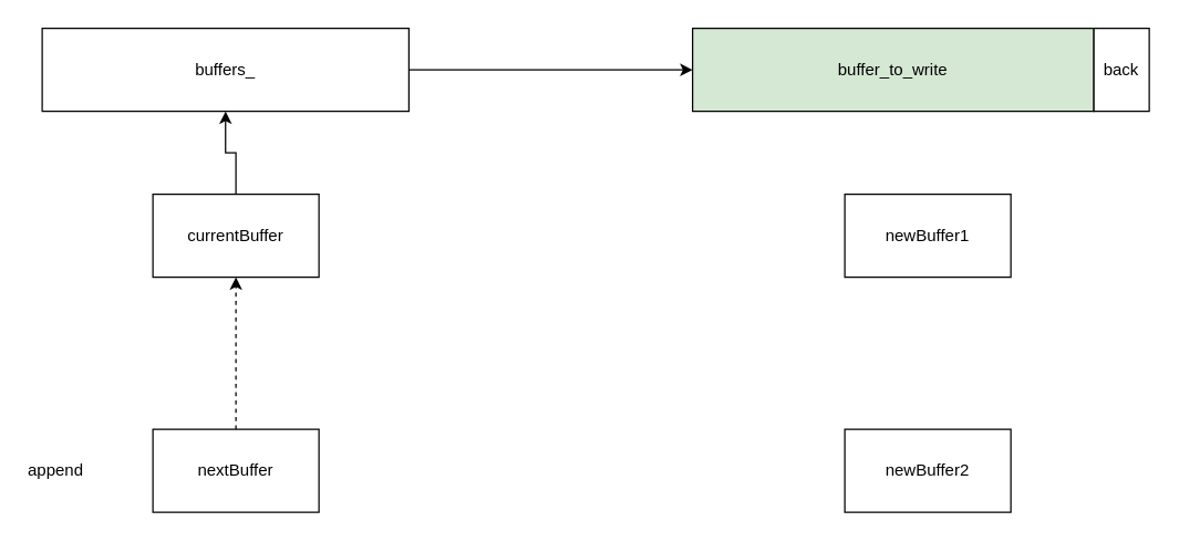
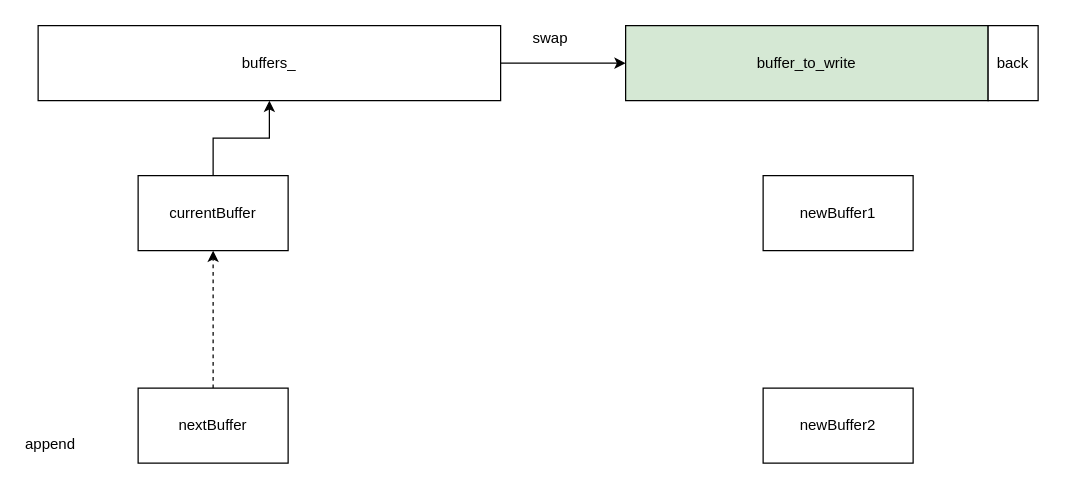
  <mxCell id="0" />
  <mxCell id="1" parent="0" />
  <mxCell id="2" style="edgeStyle=orthogonalEdgeStyle;rounded=0;orthogonalLoop=1;jettySize=auto;html=1;exitX=0.5;exitY=0;exitDx=0;exitDy=0;entryX=0.5;entryY=1;entryDx=0;entryDy=0;" edge="1" parent="1" source="3" target="10"><mxGeometry relative="1" as="geometry" /></mxCell>
  <mxCell id="3" value="currentBuffer" style="rounded=0;whiteSpace=wrap;html=1;" parent="1" vertex="1"><mxGeometry x="110" y="140" width="120" height="60" as="geometry" /></mxCell>
  <mxCell id="4" style="edgeStyle=orthogonalEdgeStyle;rounded=0;orthogonalLoop=1;jettySize=auto;html=1;dashed=1;" edge="1" parent="1" source="5" target="3"><mxGeometry relative="1" as="geometry" /></mxCell>
  <mxCell id="5" value="nextBuffer" style="rounded=0;whiteSpace=wrap;html=1;" parent="1" vertex="1"><mxGeometry x="110" y="310" width="120" height="60" as="geometry" /></mxCell>
  <mxCell id="6" value="newBuffer1" style="rounded=0;whiteSpace=wrap;html=1;" parent="1" vertex="1"><mxGeometry x="610" y="140" width="120" height="60" as="geometry" /></mxCell>
  <mxCell id="7" value="newBuffer2" style="rounded=0;whiteSpace=wrap;html=1;" parent="1" vertex="1"><mxGeometry x="610" y="310" width="120" height="60" as="geometry" /></mxCell>
  <mxCell id="8" value="buffer_to_write" style="rounded=0;whiteSpace=wrap;html=1;fillColor=#d5e8d4;" vertex="1" parent="1"><mxGeometry x="500" y="20" width="290" height="60" as="geometry" /></mxCell>
  <mxCell id="9" style="edgeStyle=orthogonalEdgeStyle;rounded=0;orthogonalLoop=1;jettySize=auto;html=1;entryX=0;entryY=0.5;entryDx=0;entryDy=0;" edge="1" parent="1" source="10" target="8"><mxGeometry relative="1" as="geometry" /></mxCell>
- <mxCell id="10" value="buffers_" style="rounded=0;whiteSpace=wrap;html=1;" vertex="1" parent="1"><mxGeometry x="30" y="20" width="265" height="60" as="geometry" /></mxCell>
- <mxCell id="12" value="append" style="text;html=1;strokeColor=none;fillColor=none;align=center;verticalAlign=middle;whiteSpace=wrap;rounded=0;" vertex="1" parent="1"><mxGeometry x="20" y="330" width="40" height="20" as="geometry" /></mxCell>
+ <mxCell id="10" value="buffers_" style="rounded=0;whiteSpace=wrap;html=1;" vertex="1" parent="1"><mxGeometry x="30" y="20" width="370" height="60" as="geometry" /></mxCell>
+ <mxCell id="11" value="swap" style="text;html=1;strokeColor=none;fillColor=none;align=center;verticalAlign=middle;whiteSpace=wrap;rounded=0;" vertex="1" parent="1"><mxGeometry x="420" y="20" width="40" height="20" as="geometry" /></mxCell>
+ <mxCell id="12" value="append" style="text;html=1;strokeColor=none;fillColor=none;align=center;verticalAlign=middle;whiteSpace=wrap;rounded=0;" vertex="1" parent="1"><mxGeometry x="20" y="345" width="40" height="20" as="geometry" /></mxCell>
  <mxCell id="13" value="back" style="rounded=0;whiteSpace=wrap;html=1;" vertex="1" parent="1"><mxGeometry x="790" y="20" width="40" height="60" as="geometry" /></mxCell>
